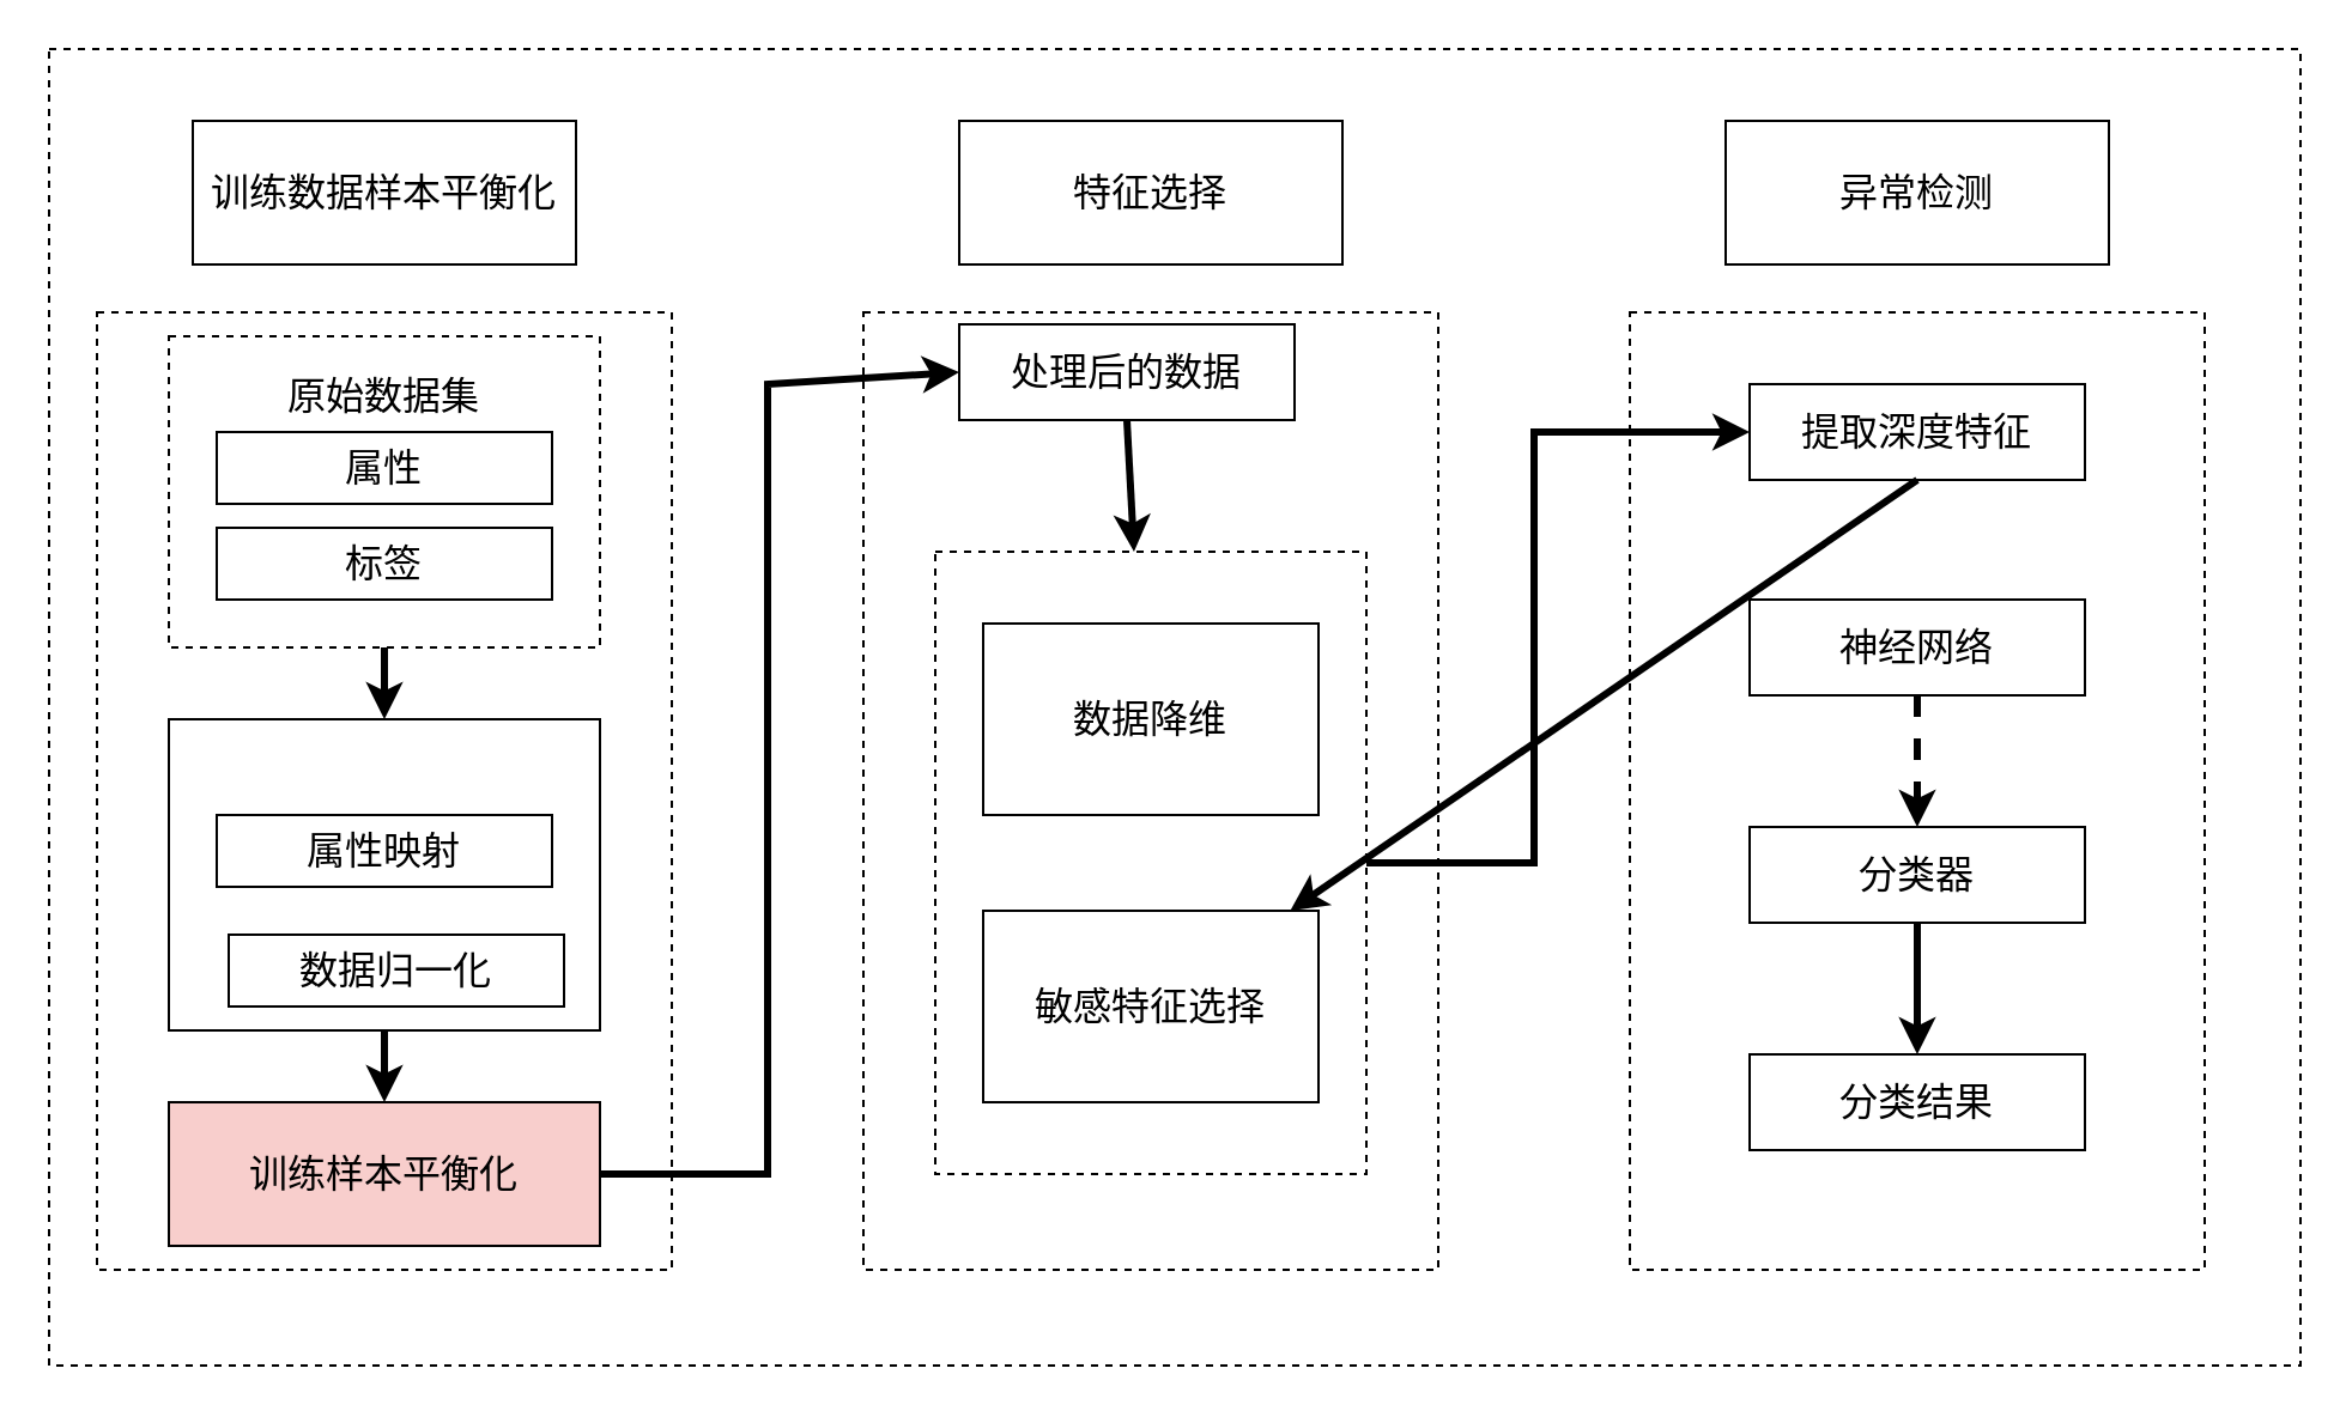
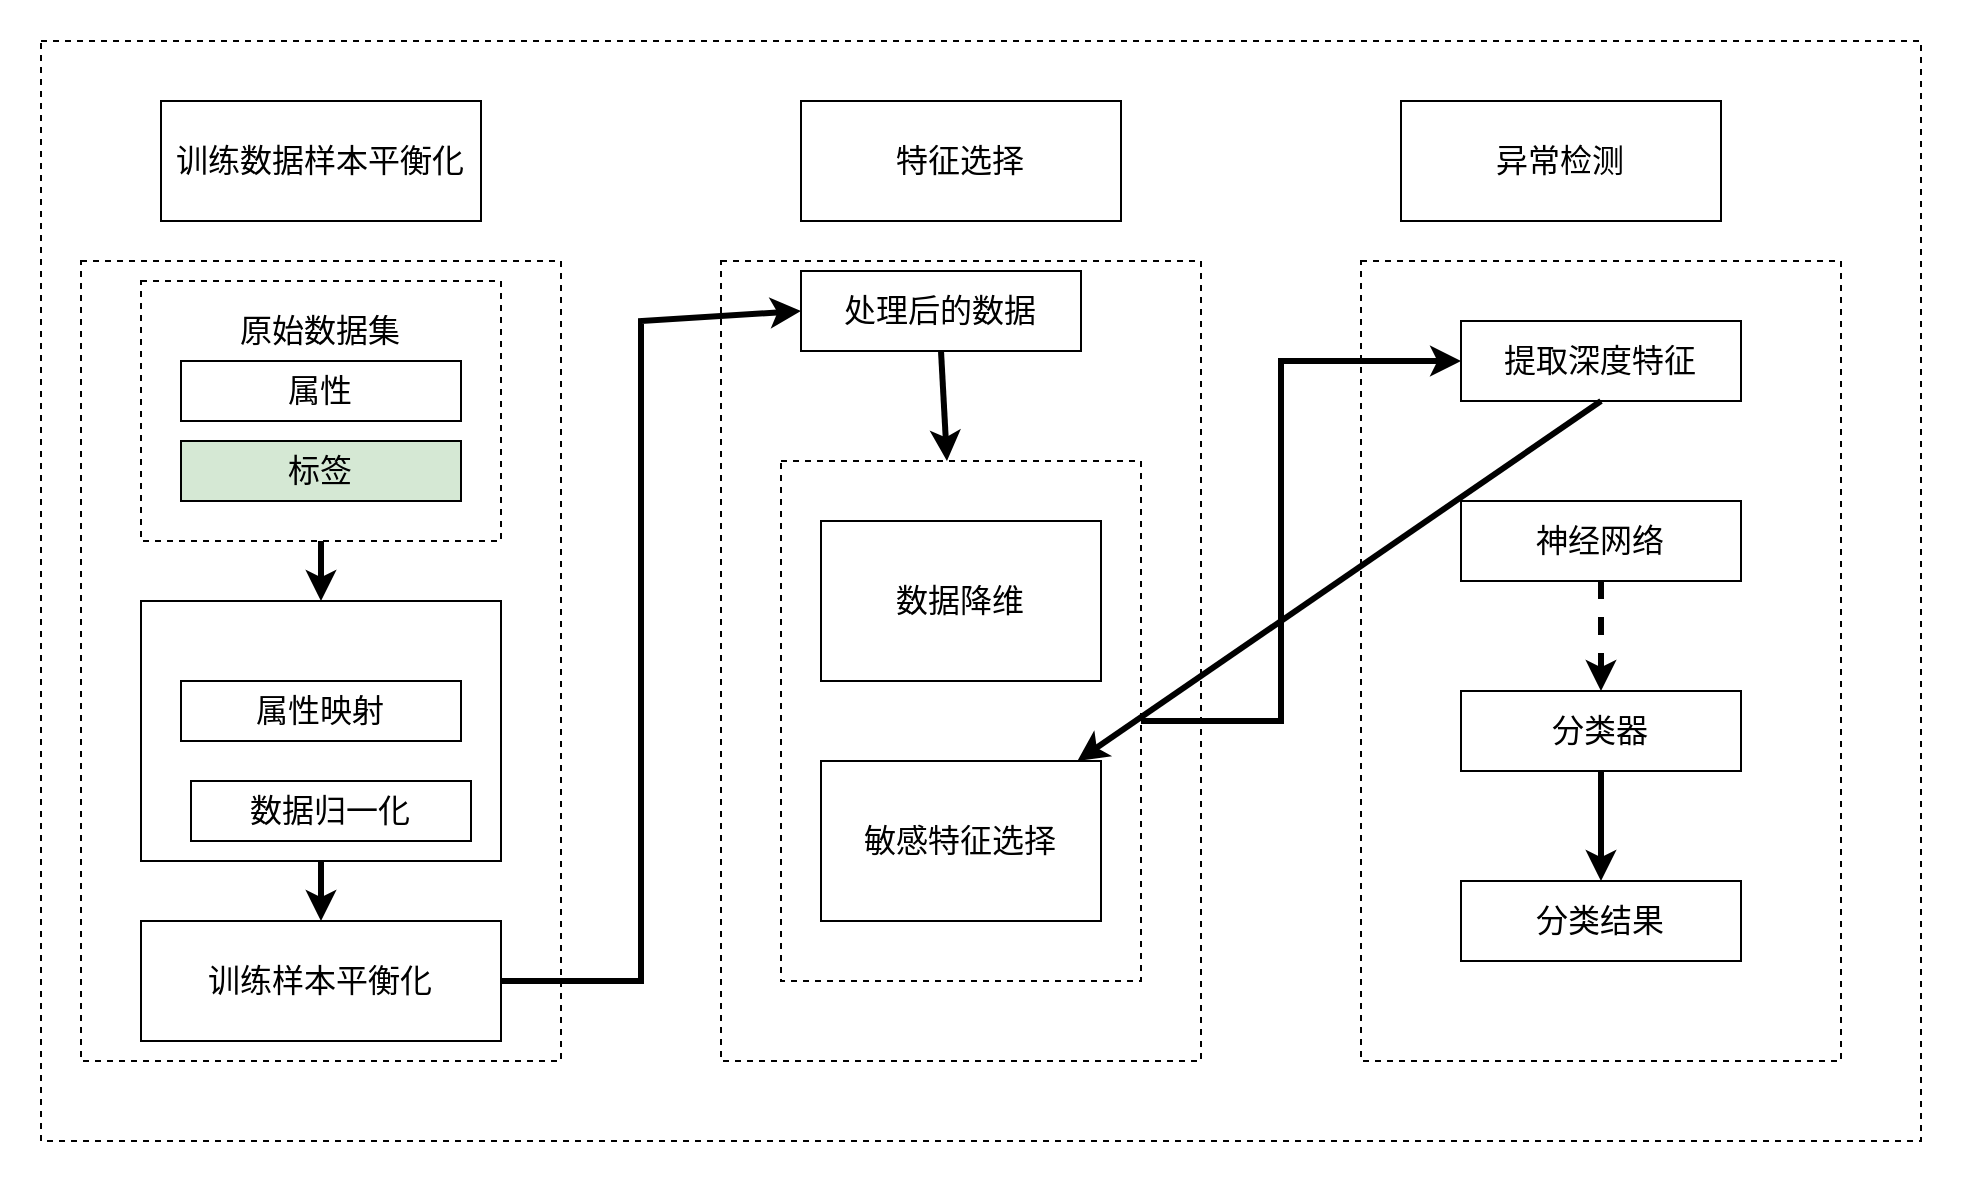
  <mxCell id="0" />
  <mxCell id="1" parent="0" />
  <mxCell id="2" value="" style="rounded=0;whiteSpace=wrap;html=1;dashed=1;" parent="1" vertex="1"><mxGeometry x="20" y="20" width="940" height="550" as="geometry" /></mxCell>
  <mxCell id="3" value="" style="rounded=0;whiteSpace=wrap;html=1;dashed=1;" parent="1" vertex="1"><mxGeometry y="130" width="240" height="400" as="geometry" x="40" /></mxCell>
  <mxCell id="4" value="&lt;font style=&quot;font-size: 16px;&quot;&gt;训练数据样本平衡化&lt;/font&gt;" style="rounded=0;whiteSpace=wrap;html=1;" parent="1" vertex="1"><mxGeometry x="80" y="50" width="160" height="60" as="geometry" /></mxCell>
  <mxCell id="5" value="" style="rounded=0;whiteSpace=wrap;html=1;dashed=1;" parent="1" vertex="1"><mxGeometry x="70" y="140" width="180" height="130" as="geometry" /></mxCell>
  <mxCell id="6" value="" style="rounded=0;whiteSpace=wrap;html=1;" parent="1" vertex="1"><mxGeometry x="70" y="300" width="180" height="130" as="geometry" /></mxCell>
- <mxCell id="7" value="&lt;font size=&quot;3&quot;&gt;训练样本平衡化&lt;/font&gt;" style="rounded=0;whiteSpace=wrap;html=1;fillColor=#f8cecc;" parent="1" vertex="1"><mxGeometry x="70" y="460" width="180" height="60" as="geometry" /></mxCell>
+ <mxCell id="7" value="&lt;font size=&quot;3&quot;&gt;训练样本平衡化&lt;/font&gt;" style="rounded=0;whiteSpace=wrap;html=1;" parent="1" vertex="1"><mxGeometry x="70" y="460" width="180" height="60" as="geometry" /></mxCell>
  <mxCell id="8" value="&lt;font style=&quot;font-size: 16px;&quot;&gt;原始数据集&lt;/font&gt;" style="rounded=0;whiteSpace=wrap;html=1;strokeColor=#ffffff;" parent="1" vertex="1"><mxGeometry x="100" y="150" width="120" height="30" as="geometry" /></mxCell>
  <mxCell id="9" value="&lt;font style=&quot;font-size: 16px;&quot;&gt;属性&lt;/font&gt;" style="rounded=0;whiteSpace=wrap;html=1;" parent="1" vertex="1"><mxGeometry x="90" y="180" width="140" height="30" as="geometry" /></mxCell>
- <mxCell id="10" value="&lt;font style=&quot;font-size: 16px;&quot;&gt;标签&lt;/font&gt;" style="rounded=0;whiteSpace=wrap;html=1;" parent="1" vertex="1"><mxGeometry x="90" y="220" width="140" height="30" as="geometry" /></mxCell>
+ <mxCell id="10" value="&lt;font style=&quot;font-size: 16px;&quot;&gt;标签&lt;/font&gt;" style="rounded=0;whiteSpace=wrap;html=1;fillColor=#d5e8d4;" parent="1" vertex="1"><mxGeometry x="90" y="220" width="140" height="30" as="geometry" /></mxCell>
  <mxCell id="11" value="" style="endArrow=classic;html=1;rounded=0;entryX=0.5;entryY=0;entryDx=0;entryDy=0;exitX=0.5;exitY=1;exitDx=0;exitDy=0;strokeWidth=3;" parent="1" source="5" target="6" edge="1"><mxGeometry width="50" height="50" relative="1" as="geometry"><mxPoint x="140" y="290" as="sourcePoint" /><mxPoint x="190" y="240" as="targetPoint" /></mxGeometry></mxCell>
  <mxCell id="12" value="&lt;font style=&quot;font-size: 16px;&quot;&gt;属性映射&lt;/font&gt;" style="rounded=0;whiteSpace=wrap;html=1;" parent="1" vertex="1"><mxGeometry x="90" y="340" width="140" height="30" as="geometry" /></mxCell>
  <mxCell id="13" value="&lt;font style=&quot;font-size: 16px;&quot;&gt;数据归一化&lt;/font&gt;" style="rounded=0;whiteSpace=wrap;html=1;" parent="1" vertex="1"><mxGeometry x="95" y="390" width="140" height="30" as="geometry" /></mxCell>
  <mxCell id="14" value="" style="endArrow=classic;html=1;rounded=0;strokeWidth=3;exitX=0.5;exitY=1;exitDx=0;exitDy=0;" parent="1" source="6" target="7" edge="1"><mxGeometry width="50" height="50" relative="1" as="geometry"><mxPoint x="170" y="280" as="sourcePoint" /><mxPoint x="170" y="310" as="targetPoint" /></mxGeometry></mxCell>
  <mxCell id="15" value="" style="rounded=0;whiteSpace=wrap;html=1;dashed=1;" parent="1" vertex="1"><mxGeometry x="360" y="130" width="240" height="400" as="geometry" /></mxCell>
  <mxCell id="16" value="" style="endArrow=classic;html=1;rounded=0;strokeWidth=3;exitX=1;exitY=0.5;exitDx=0;exitDy=0;entryX=0;entryY=0.5;entryDx=0;entryDy=0;" parent="1" source="7" target="18" edge="1"><mxGeometry width="50" height="50" relative="1" as="geometry"><mxPoint x="170" y="440" as="sourcePoint" /><mxPoint x="360" y="460" as="targetPoint" /><Array as="points"><mxPoint x="320" y="490" /><mxPoint x="320" y="160" /></Array></mxGeometry></mxCell>
  <mxCell id="17" value="&lt;font size=&quot;3&quot;&gt;特征选择&lt;/font&gt;" style="rounded=0;whiteSpace=wrap;html=1;" parent="1" vertex="1"><mxGeometry x="400" y="50" width="160" height="60" as="geometry" /></mxCell>
  <mxCell id="18" value="&lt;font size=&quot;3&quot;&gt;处理后的数据&lt;/font&gt;" style="rounded=0;whiteSpace=wrap;html=1;" parent="1" vertex="1"><mxGeometry x="400" y="135" width="140" height="40" as="geometry" /></mxCell>
  <mxCell id="19" value="" style="endArrow=classic;html=1;rounded=0;exitX=0.5;exitY=1;exitDx=0;exitDy=0;strokeWidth=3;" parent="1" source="18" target="20" edge="1"><mxGeometry width="50" height="50" relative="1" as="geometry"><mxPoint x="170" y="280" as="sourcePoint" /><mxPoint x="170" y="310" as="targetPoint" /></mxGeometry></mxCell>
  <mxCell id="20" value="" style="rounded=0;whiteSpace=wrap;html=1;dashed=1;" parent="1" vertex="1"><mxGeometry x="390" y="230" width="180" height="260" as="geometry" /></mxCell>
  <mxCell id="21" value="&lt;font size=&quot;3&quot;&gt;敏感特征选择&lt;/font&gt;" style="rounded=0;whiteSpace=wrap;html=1;" parent="1" vertex="1"><mxGeometry x="410" y="380" width="140" height="80" as="geometry" /></mxCell>
  <mxCell id="22" value="&lt;font size=&quot;3&quot;&gt;数据降维&lt;/font&gt;" style="rounded=0;whiteSpace=wrap;html=1;" parent="1" vertex="1"><mxGeometry x="410" y="260" width="140" height="80" as="geometry" /></mxCell>
- <mxCell id="23" value="&lt;font size=&quot;3&quot;&gt;异常检测&lt;/font&gt;" style="rounded=0;whiteSpace=wrap;html=1;" parent="1" vertex="1"><mxGeometry x="720" y="50" width="160" height="60" as="geometry" /></mxCell>
+ <mxCell id="23" value="&lt;font size=&quot;3&quot;&gt;异常检测&lt;/font&gt;" style="rounded=0;whiteSpace=wrap;html=1;" parent="1" vertex="1"><mxGeometry x="700" y="50" width="160" height="60" as="geometry" /></mxCell>
  <mxCell id="24" value="" style="rounded=0;whiteSpace=wrap;html=1;dashed=1;" parent="1" vertex="1"><mxGeometry x="680" y="130" width="240" height="400" as="geometry" /></mxCell>
  <mxCell id="25" value="" style="endArrow=classic;html=1;rounded=0;strokeWidth=3;exitX=1;exitY=0.5;exitDx=0;exitDy=0;entryX=0;entryY=0.5;entryDx=0;entryDy=0;" parent="1" source="20" target="26" edge="1"><mxGeometry width="50" height="50" relative="1" as="geometry"><mxPoint x="290" y="499" as="sourcePoint" /><mxPoint x="370" y="340" as="targetPoint" /><Array as="points"><mxPoint x="640" y="360" /><mxPoint x="640" y="180" /></Array></mxGeometry></mxCell>
  <mxCell id="26" value="&lt;font size=&quot;3&quot;&gt;提取深度特征&lt;/font&gt;" style="rounded=0;whiteSpace=wrap;html=1;" parent="1" vertex="1"><mxGeometry x="730" y="160" width="140" height="40" as="geometry" /></mxCell>
  <mxCell id="27" value="&lt;font size=&quot;3&quot;&gt;神经网络&lt;/font&gt;" style="rounded=0;whiteSpace=wrap;html=1;" parent="1" vertex="1"><mxGeometry x="730" y="250" width="140" height="40" as="geometry" /></mxCell>
  <mxCell id="28" value="&lt;font size=&quot;3&quot;&gt;分类器&lt;/font&gt;" style="rounded=0;whiteSpace=wrap;html=1;" parent="1" vertex="1"><mxGeometry x="730" y="345" width="140" height="40" as="geometry" /></mxCell>
  <mxCell id="29" value="&lt;font size=&quot;3&quot;&gt;分类结果&lt;/font&gt;" style="rounded=0;whiteSpace=wrap;html=1;" parent="1" vertex="1"><mxGeometry x="730" y="440" width="140" height="40" as="geometry" /></mxCell>
  <mxCell id="30" value="" style="endArrow=classic;html=1;rounded=0;exitX=0.5;exitY=1;exitDx=0;exitDy=0;strokeWidth=3;" parent="1" source="26" target="21" edge="1"><mxGeometry width="50" height="50" relative="1" as="geometry"><mxPoint x="490" y="190" as="sourcePoint" /><mxPoint x="490" y="240" as="targetPoint" /></mxGeometry></mxCell>
  <mxCell id="31" value="" style="endArrow=classic;html=1;rounded=0;exitX=0.5;exitY=1;exitDx=0;exitDy=0;strokeWidth=3;entryX=0.5;entryY=0;entryDx=0;entryDy=0;dashed=1;" parent="1" source="27" target="28" edge="1"><mxGeometry width="50" height="50" relative="1" as="geometry"><mxPoint x="810" y="210" as="sourcePoint" /><mxPoint x="810" y="260" as="targetPoint" /></mxGeometry></mxCell>
  <mxCell id="32" value="" style="endArrow=classic;html=1;rounded=0;exitX=0.5;exitY=1;exitDx=0;exitDy=0;strokeWidth=3;entryX=0.5;entryY=0;entryDx=0;entryDy=0;" parent="1" source="28" target="29" edge="1"><mxGeometry width="50" height="50" relative="1" as="geometry"><mxPoint x="810" y="300" as="sourcePoint" /><mxPoint x="810" y="355" as="targetPoint" /></mxGeometry></mxCell>
